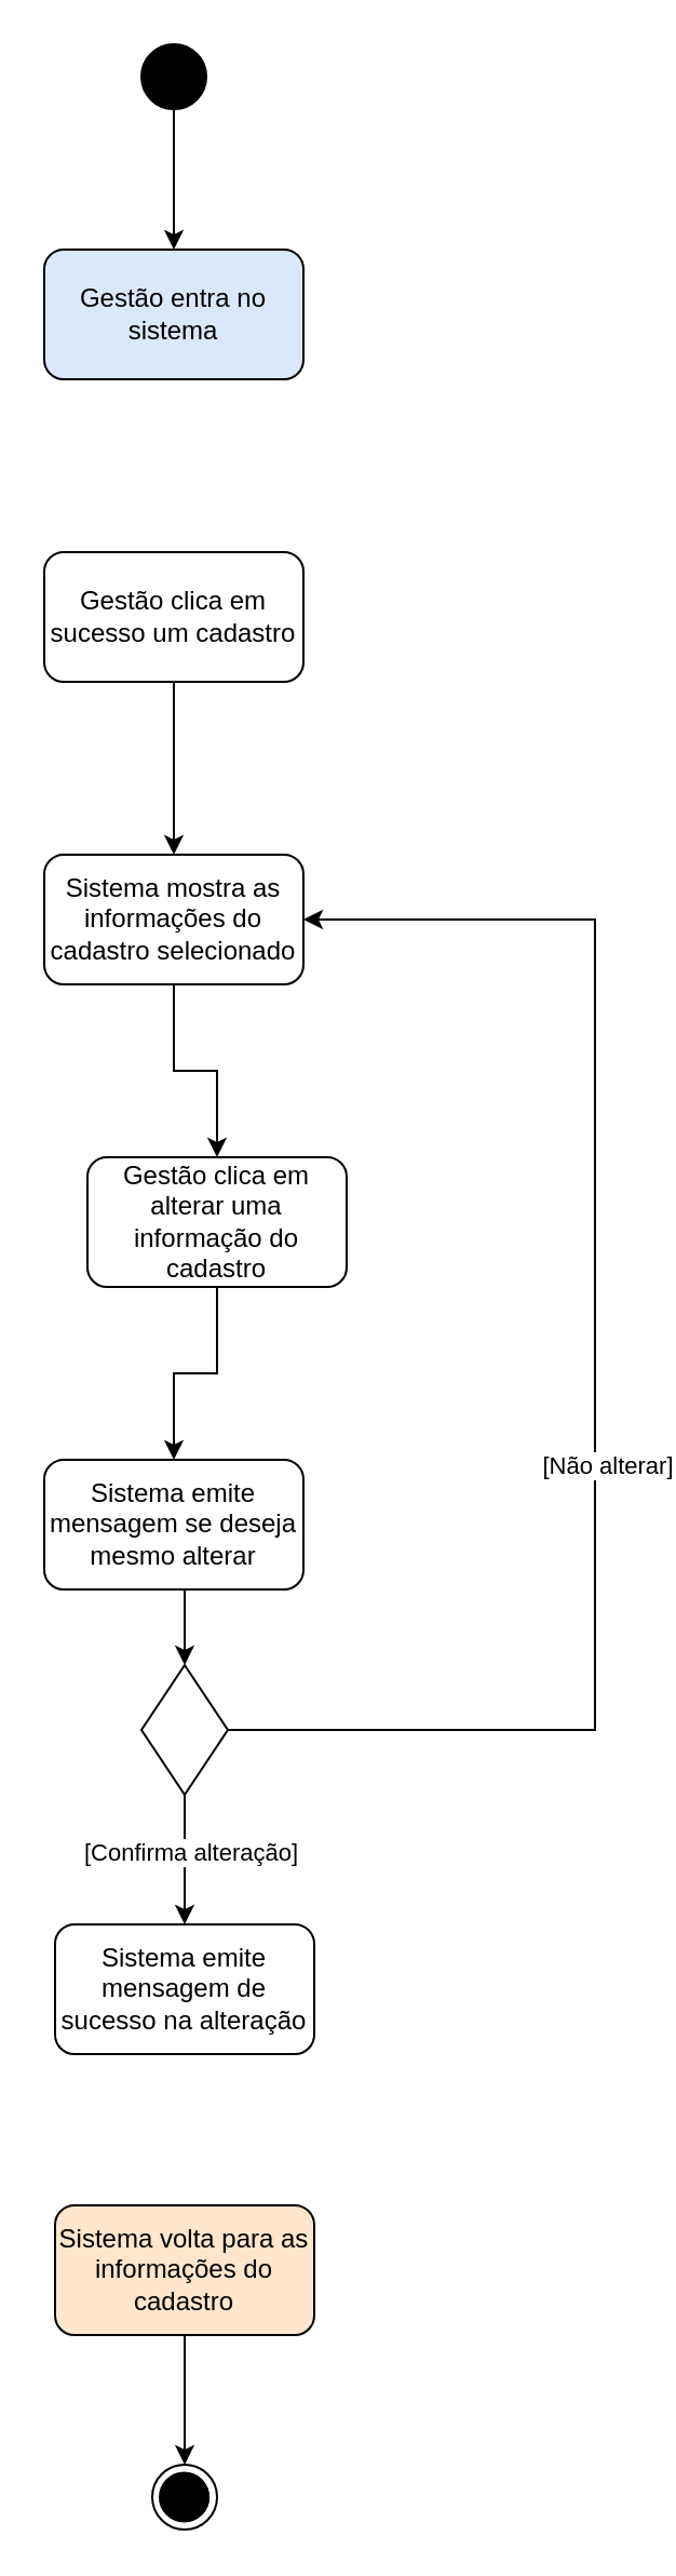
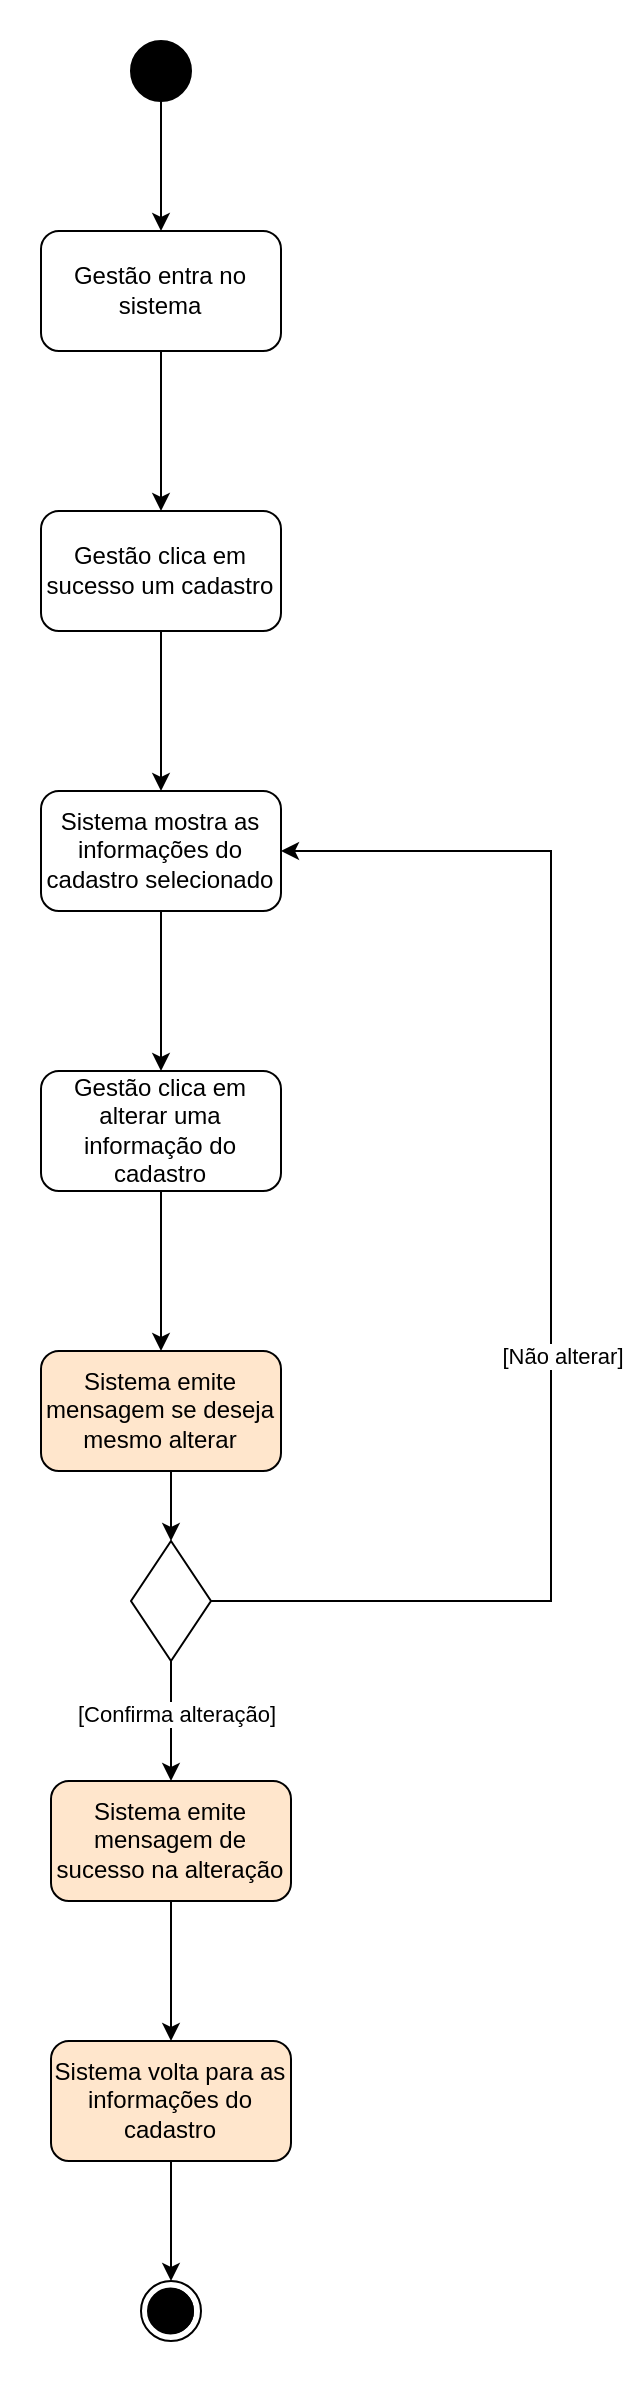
  <mxCell id="0" />
  <mxCell id="1" parent="0" />
  <mxCell id="2" value="" style="edgeStyle=orthogonalEdgeStyle;rounded=0;orthogonalLoop=1;jettySize=auto;html=1;" edge="1" parent="1" source="3" target="5"><mxGeometry relative="1" as="geometry" /></mxCell>
  <mxCell id="3" value="" style="ellipse;whiteSpace=wrap;html=1;aspect=fixed;fillColor=#000000;" vertex="1" parent="1"><mxGeometry x="65" y="20" width="30" height="30" as="geometry" /></mxCell>
- <mxCell id="5" value="Gestão entra no sistema" style="rounded=1;whiteSpace=wrap;html=1;fillColor=#dae8fc;" vertex="1" parent="1"><mxGeometry x="20" y="115" width="120" height="60" as="geometry" /></mxCell>
+ <mxCell id="4" value="" style="edgeStyle=orthogonalEdgeStyle;rounded=0;orthogonalLoop=1;jettySize=auto;html=1;" edge="1" parent="1" source="5" target="7"><mxGeometry relative="1" as="geometry" /></mxCell>
+ <mxCell id="5" value="Gestão entra no sistema" style="rounded=1;whiteSpace=wrap;html=1;fillColor=#FFFFFF;" vertex="1" parent="1"><mxGeometry x="20" y="115" width="120" height="60" as="geometry" /></mxCell>
  <mxCell id="6" value="" style="edgeStyle=orthogonalEdgeStyle;rounded=0;orthogonalLoop=1;jettySize=auto;html=1;" edge="1" parent="1" source="7" target="9"><mxGeometry relative="1" as="geometry" /></mxCell>
  <mxCell id="7" value="Gestão clica em sucesso um cadastro" style="whiteSpace=wrap;html=1;fillColor=#FFFFFF;rounded=1;" vertex="1" parent="1"><mxGeometry x="20" y="255" width="120" height="60" as="geometry" /></mxCell>
  <mxCell id="8" value="" style="edgeStyle=orthogonalEdgeStyle;rounded=0;orthogonalLoop=1;jettySize=auto;html=1;" edge="1" parent="1" source="9" target="11"><mxGeometry relative="1" as="geometry" /></mxCell>
  <mxCell id="9" value="Sistema mostra as informações do cadastro selecionado" style="whiteSpace=wrap;html=1;fillColor=#FFFFFF;rounded=1;" vertex="1" parent="1"><mxGeometry x="20" y="395" width="120" height="60" as="geometry" /></mxCell>
  <mxCell id="10" value="" style="edgeStyle=orthogonalEdgeStyle;rounded=0;orthogonalLoop=1;jettySize=auto;html=1;" edge="1" parent="1" source="11" target="13"><mxGeometry relative="1" as="geometry" /></mxCell>
- <mxCell id="11" value="Gestão clica em alterar uma informação do cadastro" style="whiteSpace=wrap;html=1;fillColor=#FFFFFF;rounded=1;" vertex="1" parent="1"><mxGeometry x="40" y="535" width="120" height="60" as="geometry" /></mxCell>
+ <mxCell id="11" value="Gestão clica em alterar uma informação do cadastro" style="whiteSpace=wrap;html=1;fillColor=#FFFFFF;rounded=1;" vertex="1" parent="1"><mxGeometry x="20" y="535" width="120" height="60" as="geometry" /></mxCell>
  <mxCell id="12" style="edgeStyle=orthogonalEdgeStyle;rounded=0;orthogonalLoop=1;jettySize=auto;html=1;exitX=0.5;exitY=1;exitDx=0;exitDy=0;entryX=0.5;entryY=0;entryDx=0;entryDy=0;" edge="1" parent="1" source="13" target="18"><mxGeometry relative="1" as="geometry" /></mxCell>
- <mxCell id="13" value="Sistema emite mensagem se deseja mesmo alterar" style="whiteSpace=wrap;html=1;fillColor=#FFFFFF;rounded=1;" vertex="1" parent="1"><mxGeometry x="20" y="675" width="120" height="60" as="geometry" /></mxCell>
+ <mxCell id="13" value="Sistema emite mensagem se deseja mesmo alterar" style="whiteSpace=wrap;html=1;fillColor=#ffe6cc;rounded=1;" vertex="1" parent="1"><mxGeometry x="20" y="675" width="120" height="60" as="geometry" /></mxCell>
  <mxCell id="14" value="" style="edgeStyle=orthogonalEdgeStyle;rounded=0;orthogonalLoop=1;jettySize=auto;html=1;entryX=1;entryY=0.5;entryDx=0;entryDy=0;exitX=1;exitY=0.5;exitDx=0;exitDy=0;" edge="1" parent="1" source="18" target="9"><mxGeometry relative="1" as="geometry"><mxPoint x="235" y="800" as="targetPoint" /><Array as="points"><mxPoint x="275" y="800" /><mxPoint x="275" y="425" /></Array></mxGeometry></mxCell>
  <mxCell id="15" value="[Não alterar]" style="edgeLabel;html=1;align=center;verticalAlign=middle;resizable=0;points=[];" vertex="1" connectable="0" parent="14"><mxGeometry x="-0.139" y="-5" relative="1" as="geometry"><mxPoint as="offset" /></mxGeometry></mxCell>
  <mxCell id="16" value="" style="edgeStyle=orthogonalEdgeStyle;rounded=0;orthogonalLoop=1;jettySize=auto;html=1;exitX=0.5;exitY=1;exitDx=0;exitDy=0;" edge="1" parent="1" source="18" target="20"><mxGeometry relative="1" as="geometry" /></mxCell>
  <mxCell id="17" value="[Confirma alteração]" style="edgeLabel;html=1;align=center;verticalAlign=middle;resizable=0;points=[];" vertex="1" connectable="0" parent="16"><mxGeometry x="-0.12" y="2" relative="1" as="geometry"><mxPoint as="offset" /></mxGeometry></mxCell>
  <mxCell id="18" value="" style="rhombus;whiteSpace=wrap;html=1;" vertex="1" parent="1"><mxGeometry x="65" y="770" width="40" height="60" as="geometry" /></mxCell>
- <mxCell id="20" value="Sistema emite mensagem de sucesso na alteração" style="rounded=1;whiteSpace=wrap;html=1;" vertex="1" parent="1"><mxGeometry x="25" y="890" width="120" height="60" as="geometry" /></mxCell>
+ <mxCell id="19" value="" style="edgeStyle=orthogonalEdgeStyle;rounded=0;orthogonalLoop=1;jettySize=auto;html=1;" edge="1" parent="1" source="20" target="22"><mxGeometry relative="1" as="geometry" /></mxCell>
+ <mxCell id="20" value="Sistema emite mensagem de sucesso na alteração" style="rounded=1;whiteSpace=wrap;html=1;fillColor=#ffe6cc;" vertex="1" parent="1"><mxGeometry x="25" y="890" width="120" height="60" as="geometry" /></mxCell>
  <mxCell id="21" style="edgeStyle=orthogonalEdgeStyle;rounded=0;orthogonalLoop=1;jettySize=auto;html=1;exitX=0.5;exitY=1;exitDx=0;exitDy=0;entryX=0.5;entryY=0;entryDx=0;entryDy=0;" edge="1" parent="1" source="22" target="24"><mxGeometry relative="1" as="geometry" /></mxCell>
  <mxCell id="22" value="Sistema volta para as informações do cadastro" style="whiteSpace=wrap;html=1;rounded=1;fillColor=#ffe6cc;" vertex="1" parent="1"><mxGeometry x="25" y="1020" width="120" height="60" as="geometry" /></mxCell>
  <mxCell id="23" value="" style="group" vertex="1" connectable="0" parent="1"><mxGeometry x="70" y="1140" width="30" height="30" as="geometry" /></mxCell>
  <mxCell id="24" value="" style="ellipse;shape=doubleEllipse;whiteSpace=wrap;html=1;aspect=fixed;fillColor=#FFFFFF;" vertex="1" parent="23"><mxGeometry width="30" height="30" as="geometry" /></mxCell>
  <mxCell id="25" value="" style="ellipse;shape=doubleEllipse;whiteSpace=wrap;html=1;aspect=fixed;fillColor=#000000;" vertex="1" parent="23"><mxGeometry x="3.5" y="3.75" width="22.5" height="22.5" as="geometry" /></mxCell>
